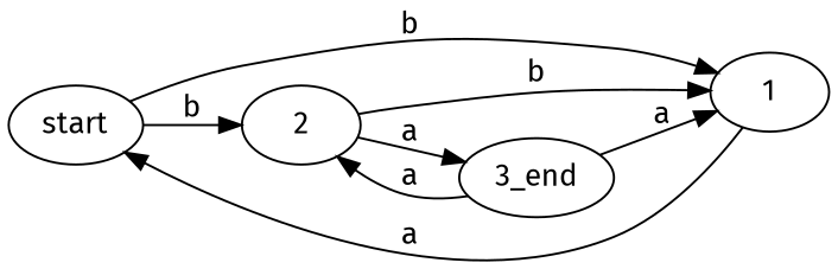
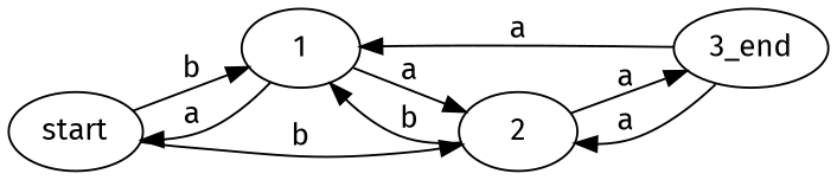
  digraph {
    fontname="Fira Sans"
    rankdir=LR
    node [fontname="Fira Sans"]
    edge [fontname="Fira Sans"]
    start
    1
    2
    "3_end"
    start -> 1 [label=b]
    start -> 2 [label=b]
    1 -> start [label=a]
+   1 -> 2 [label=a]
    2 -> 1 [label=b]
    2 -> "3_end" [label=a]
    "3_end" -> 1 [label=a]
    "3_end" -> 2 [label=a]
  }
